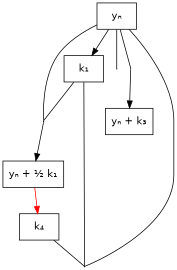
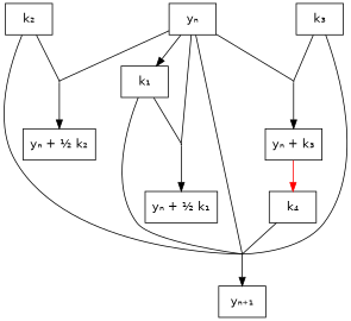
  digraph {
    fontname="DejaVu Sans"
    rankdir=TB
    node [fontname="DejaVu Sans" shape=rect]
    edge [color=black fontname="DejaVu Sans" dir=none]
    n1 [label="yₙ"]
    n2 [label="k₁"]
    a1 [height=0.01 shape=point width=0.01]
    a2 [height=0.01 shape=point width=0.01]
    a3 [height=0.01 shape=point width=0.01]
    a6 [height=0.01 shape=point width=0.01]
    n7 [label="yₙ + ½ k₁"]
+   n8 [label="yₙ + ½ k₂"]
    n9 [label="yₙ + k₃"]
+   n10 [label="yₙ₊₁"]
+   n11 [label="k₂"]
+   n12 [label="k₃"]
    n13 [label="k₄"]
    n1 -> n2 [dir=""]
    n1 -> a1
    n1 -> a2
    n1 -> a3
    n1 -> a6
    n2 -> a1
    n2 -> a6
    a1 -> n7 [dir=""]
+   a2 -> n8 [dir=""]
    a3 -> n9 [dir=""]
-   n7 -> n13 [color=red dir=""]
+   a6 -> n10 [dir=""]
+   n9 -> n13 [color=red dir=""]
+   n11 -> a2
+   n11 -> a6
+   n12 -> a3
+   n12 -> a6
    n13 -> a6
  }
